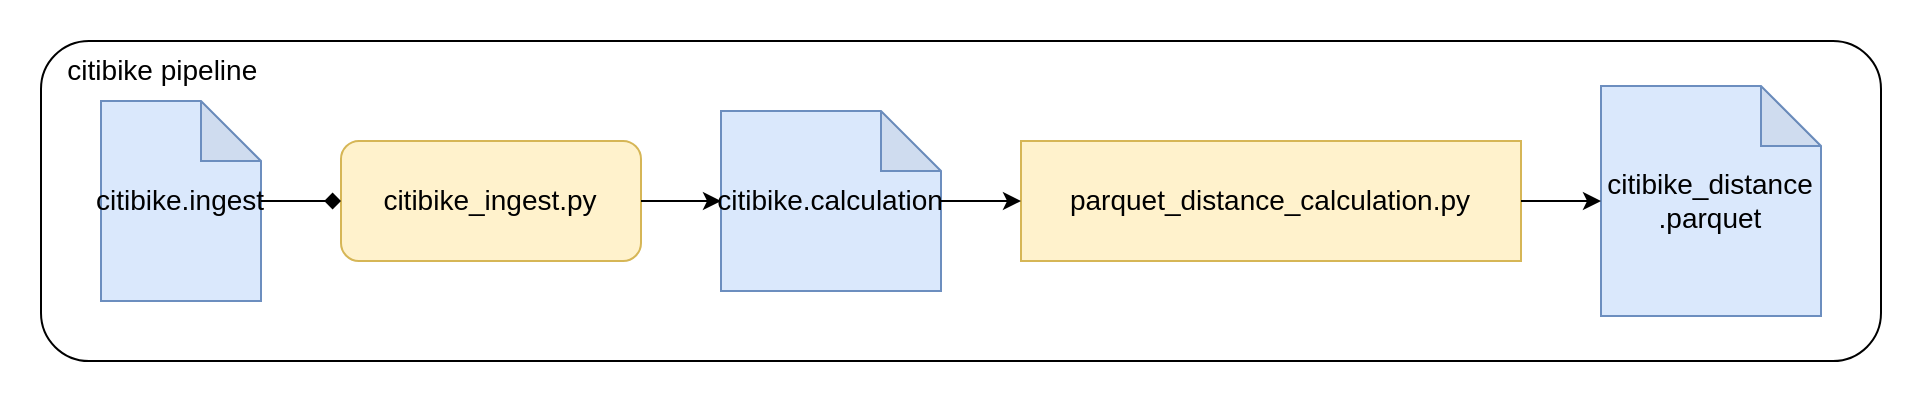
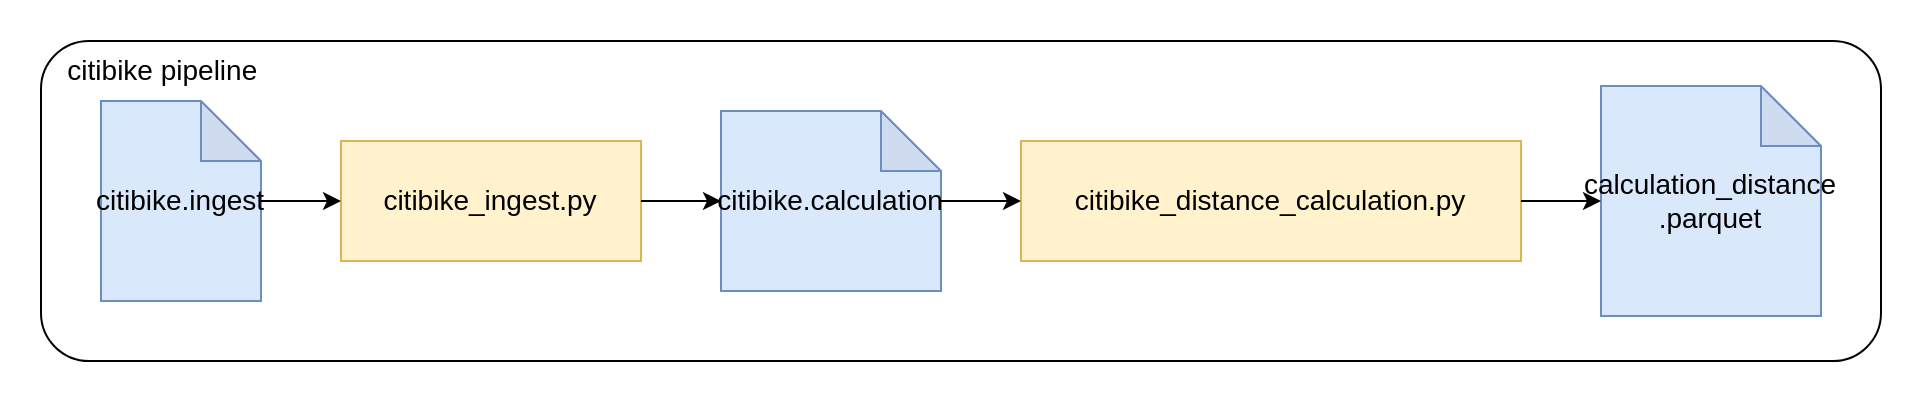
  <mxCell id="0" />
  <mxCell id="1" parent="0" />
  <mxCell id="2" value="&amp;nbsp;&amp;nbsp; citibike pipeline" style="rounded=1;whiteSpace=wrap;html=1;fontSize=14;align=left;verticalAlign=top;" vertex="1" parent="1"><mxGeometry y="20" width="920" height="160" as="geometry" x="20" /></mxCell>
- <mxCell id="3" value="citibike_ingest.py" style="whiteSpace=wrap;html=1;fontSize=14;fillColor=#fff2cc;strokeColor=#d6b656;rounded=1;" vertex="1" parent="1"><mxGeometry x="170" y="70" width="150" height="60" as="geometry" /></mxCell>
+ <mxCell id="3" value="citibike_ingest.py" style="rounded=0;whiteSpace=wrap;html=1;fontSize=14;fillColor=#fff2cc;strokeColor=#d6b656;" vertex="1" parent="1"><mxGeometry x="170" y="70" width="150" height="60" as="geometry" /></mxCell>
  <mxCell id="4" value="&lt;font style=&quot;font-size: 14px;&quot;&gt;citibike.ingest&lt;/font&gt;" style="shape=note;whiteSpace=wrap;html=1;backgroundOutline=1;darkOpacity=0.05;fontSize=14;fillColor=#dae8fc;strokeColor=#6c8ebf;" vertex="1" parent="1"><mxGeometry x="50" y="50" width="80" height="100" as="geometry" /></mxCell>
- <mxCell id="5" value="&lt;div&gt;parquet_distance_calculation.py&lt;/div&gt;" style="rounded=0;whiteSpace=wrap;html=1;fontSize=14;fillColor=#fff2cc;strokeColor=#d6b656;" vertex="1" parent="1"><mxGeometry x="510" y="70" width="250" height="60" as="geometry" /></mxCell>
+ <mxCell id="5" value="&lt;div&gt;citibike_distance_calculation.py&lt;/div&gt;" style="rounded=0;whiteSpace=wrap;html=1;fontSize=14;fillColor=#fff2cc;strokeColor=#d6b656;" vertex="1" parent="1"><mxGeometry x="510" y="70" width="250" height="60" as="geometry" /></mxCell>
  <mxCell id="6" value="&lt;font style=&quot;font-size: 14px&quot;&gt;citibike.calculation&lt;/font&gt;" style="shape=note;whiteSpace=wrap;html=1;backgroundOutline=1;darkOpacity=0.05;fontSize=14;fillColor=#dae8fc;strokeColor=#6c8ebf;" vertex="1" parent="1"><mxGeometry x="360" y="55" width="110" height="90" as="geometry" /></mxCell>
- <mxCell id="7" value="&lt;div&gt;&lt;font style=&quot;font-size: 14px&quot;&gt;citibike_distance&lt;/font&gt;&lt;/div&gt;&lt;div&gt;&lt;font style=&quot;font-size: 14px&quot;&gt;.parquet&lt;/font&gt;&lt;/div&gt;" style="shape=note;whiteSpace=wrap;html=1;backgroundOutline=1;darkOpacity=0.05;fontSize=14;fillColor=#dae8fc;strokeColor=#6c8ebf;" vertex="1" parent="1"><mxGeometry x="800" y="42.5" width="110" height="115" as="geometry" /></mxCell>
- <mxCell id="8" value="" style="endArrow=diamond;html=1;fontSize=14;" edge="1" parent="1" source="4" target="3"><mxGeometry width="50" height="50" relative="1" as="geometry"><mxPoint x="110" y="290" as="sourcePoint" /><mxPoint x="160" y="240" as="targetPoint" /></mxGeometry></mxCell>
+ <mxCell id="7" value="&lt;div&gt;&lt;font style=&quot;font-size: 14px&quot;&gt;calculation_distance&lt;/font&gt;&lt;/div&gt;&lt;div&gt;&lt;font style=&quot;font-size: 14px&quot;&gt;.parquet&lt;/font&gt;&lt;/div&gt;" style="shape=note;whiteSpace=wrap;html=1;backgroundOutline=1;darkOpacity=0.05;fontSize=14;fillColor=#dae8fc;strokeColor=#6c8ebf;" vertex="1" parent="1"><mxGeometry x="800" y="42.5" width="110" height="115" as="geometry" /></mxCell>
+ <mxCell id="8" value="" style="endArrow=classic;html=1;fontSize=14;" edge="1" parent="1" source="4" target="3"><mxGeometry width="50" height="50" relative="1" as="geometry"><mxPoint x="110" y="290" as="sourcePoint" /><mxPoint x="160" y="240" as="targetPoint" /></mxGeometry></mxCell>
  <mxCell id="9" value="" style="endArrow=classic;html=1;fontSize=14;" edge="1" parent="1" source="3" target="6"><mxGeometry width="50" height="50" relative="1" as="geometry"><mxPoint x="290" y="300" as="sourcePoint" /><mxPoint x="180" y="110" as="targetPoint" /></mxGeometry></mxCell>
  <mxCell id="10" value="" style="endArrow=classic;html=1;fontSize=14;" edge="1" parent="1" source="6" target="5"><mxGeometry width="50" height="50" relative="1" as="geometry"><mxPoint x="330" y="110" as="sourcePoint" /><mxPoint x="370" y="110" as="targetPoint" /></mxGeometry></mxCell>
  <mxCell id="11" value="" style="endArrow=classic;html=1;fontSize=14;" edge="1" parent="1" source="5" target="7"><mxGeometry width="50" height="50" relative="1" as="geometry"><mxPoint x="330" y="110" as="sourcePoint" /><mxPoint x="370" y="110" as="targetPoint" /></mxGeometry></mxCell>
